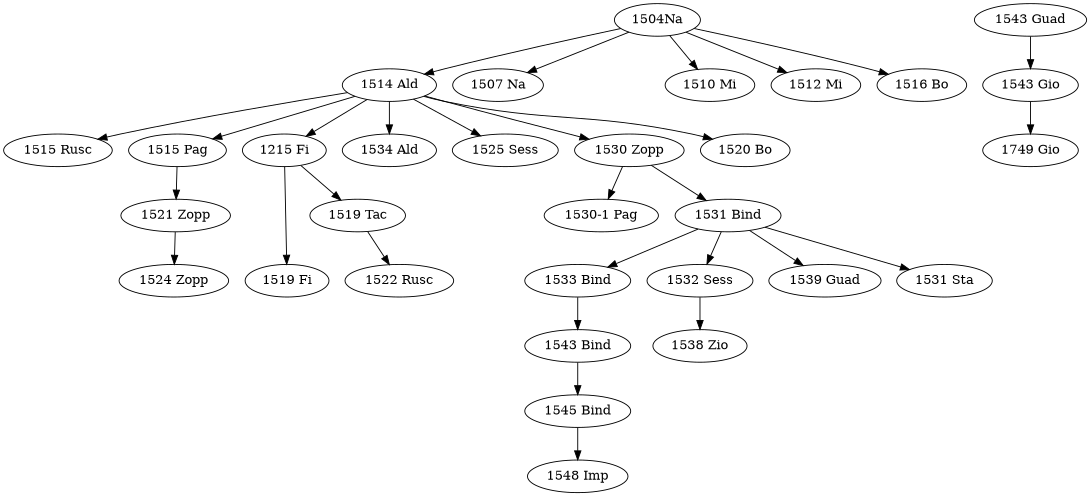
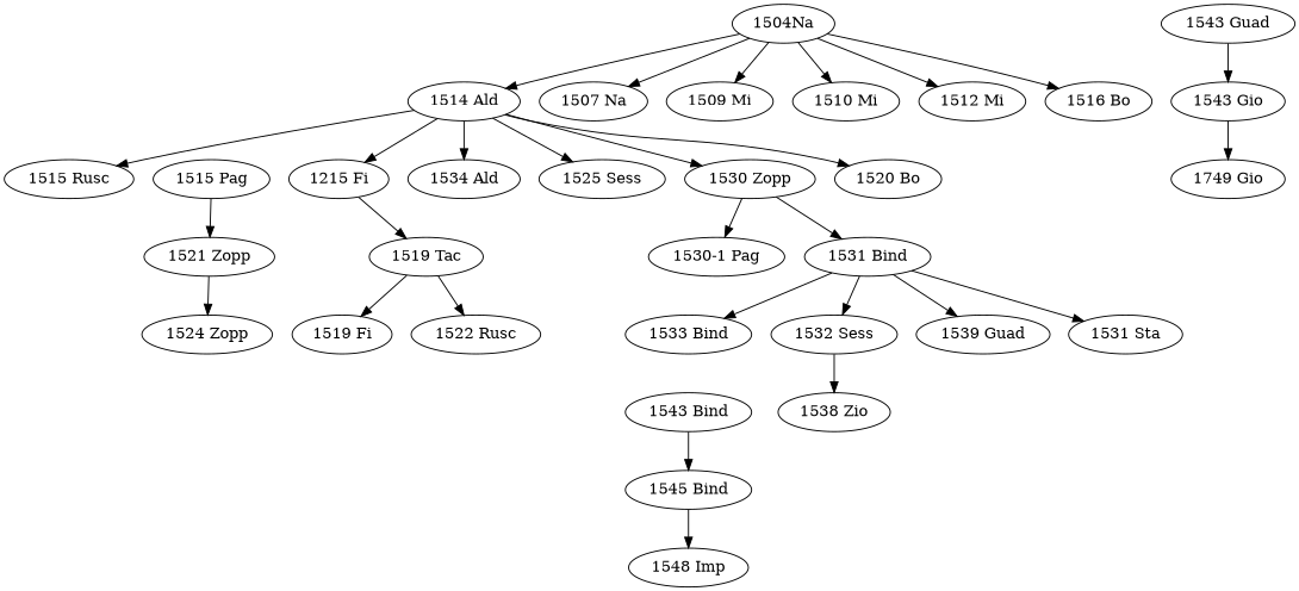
  digraph {
    n1 [label="1504Na"]
    n2 [label="1514 Ald"]
    n3 [label="1507 Na"]
+   n4 [label="1509 Mi"]
    n5 [label="1510 Mi"]
    n6 [label="1512 Mi"]
    n7 [label="1516 Bo"]
    n8 [label="1515 Rusc"]
    n9 [label="1515 Pag"]
    n10 [label="1215 Fi"]
    n11 [label="1534 Ald"]
    n12 [label="1525 Sess"]
    n13 [label="1530 Zopp"]
    n14 [label="1520 Bo"]
    n15 [label="1521 Zopp"]
    n16 [label="1519 Tac"]
    n17 [label="1519 Fi"]
    n18 [label="1530-1 Pag"]
    n19 [label="1531 Bind"]
    n20 [label="1524 Zopp"]
    n21 [label="1522 Rusc"]
    n22 [label="1533 Bind"]
    n23 [label="1532 Sess"]
    n24 [label="1539 Guad"]
    n25 [label="1531 Sta"]
    n26 [label="1543 Bind"]
    n27 [label="1538 Zio"]
    n28 [label="1545 Bind"]
    n29 [label="1548 Imp"]
    n30 [label="1543 Guad"]
    n31 [label="1543 Gio"]
    n32 [label="1749 Gio"]
    n1 -> n2
    n1 -> n3
+   n1 -> n4
    n1 -> n5
    n1 -> n6
    n1 -> n7
    n2 -> n8
-   n2 -> n9
    n2 -> n10
    n2 -> n11
    n2 -> n12
    n2 -> n13
    n2 -> n14
    n9 -> n15
    n10 -> n16
-   n10 -> n17
+   n16 -> n17
    n13 -> n18
    n13 -> n19
    n15 -> n20
    n16 -> n21
    n19 -> n22
    n19 -> n23
    n19 -> n24
    n19 -> n25
-   n22 -> n26
    n23 -> n27
    n26 -> n28
    n28 -> n29
    n30 -> n31
    n31 -> n32
  }
